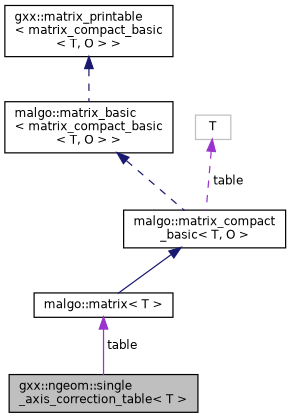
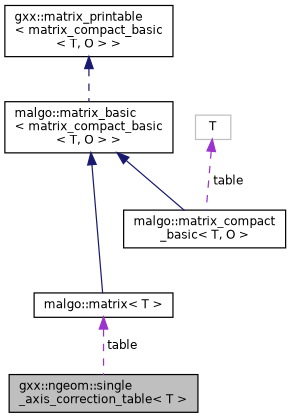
  digraph {
    node [color=black fillcolor=white fontname=Helvetica fontsize=10 shape=record style=filled]
    edge [color=midnightblue dir=back fontname=Helvetica fontsize=10 labelfontname=Helvetica labelfontsize=10 style=dashed]
    n1 [fillcolor=grey75 fontcolor=black height=0.2 label="gxx::ngeom::single\l_axis_correction_table\< T \>" width=0.4]
    n2 [height=0.2 label="malgo::matrix\< T \>" width=0.4]
    n3 [height=0.2 label="malgo::matrix_compact\l_basic\< T, O \>" width=0.4]
    n4 [height=0.2 label="malgo::matrix_basic\l\< matrix_compact_basic\l\< T, O \> \>" width=0.4]
    n5 [height=0.2 label="gxx::matrix_printable\l\< matrix_compact_basic\l\< T, O \> \>" width=0.4]
    n6 [color=grey75 height=0.2 label=T width=0.4]
-   n2 -> n1 [color=darkorchid3 label=" table" style=solid]
-   n3 -> n2 [style=solid]
-   n4 -> n3
+   n2 -> n1 [color=darkorchid3 label=" table"]
+   n4 -> n2 [style=solid]
+   n4 -> n3 [style=solid]
    n5 -> n4
    n6 -> n3 [color=darkorchid3 label=" table"]
  }
